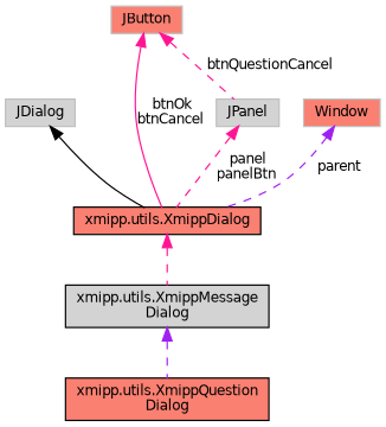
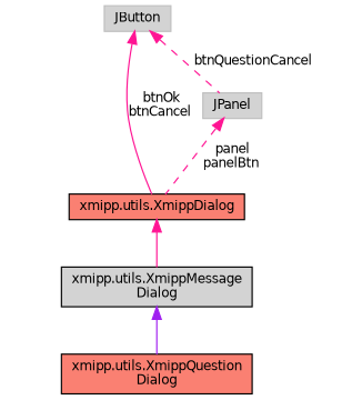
  digraph {
    node [color=grey75 fillcolor=lightgrey fontname=Helvetica fontsize=10 shape=record style=filled]
    edge [color=deeppink dir=back fontname=Helvetica fontsize=10 labelfontname=Helvetica labelfontsize=10 style=solid]
    n1 [color=black fillcolor=salmon fontcolor=black height=0.2 label="xmipp.utils.XmippQuestion\lDialog" width=0.4]
    n2 [color=black height=0.2 label="xmipp.utils.XmippMessage\lDialog" width=0.4]
    n3 [color=black fillcolor=salmon height=0.2 label="xmipp.utils.XmippDialog" width=0.4]
-   n4 [height=0.2 label=JDialog width=0.4]
-   n5 [fillcolor=salmon height=0.2 label=JButton width=0.4]
+   n5 [height=0.2 label=JButton width=0.4]
    n6 [height=0.2 label=JPanel width=0.4]
-   n7 [fillcolor=salmon height=0.2 label=Window width=0.4]
-   n2 -> n1 [color=purple style=dashed]
-   n3 -> n2 [style=dashed]
-   n4 -> n3 [color=black]
+   n2 -> n1 [color=purple]
+   n3 -> n2
    n5 -> n3 [label=" btnOk\nbtnCancel"]
    n5 -> n6 [label=" btnQuestionCancel" style=dashed]
    n6 -> n3 [label=" panel\npanelBtn" style=dashed]
-   n7 -> n3 [color=purple label=" parent" style=dashed]
  }
